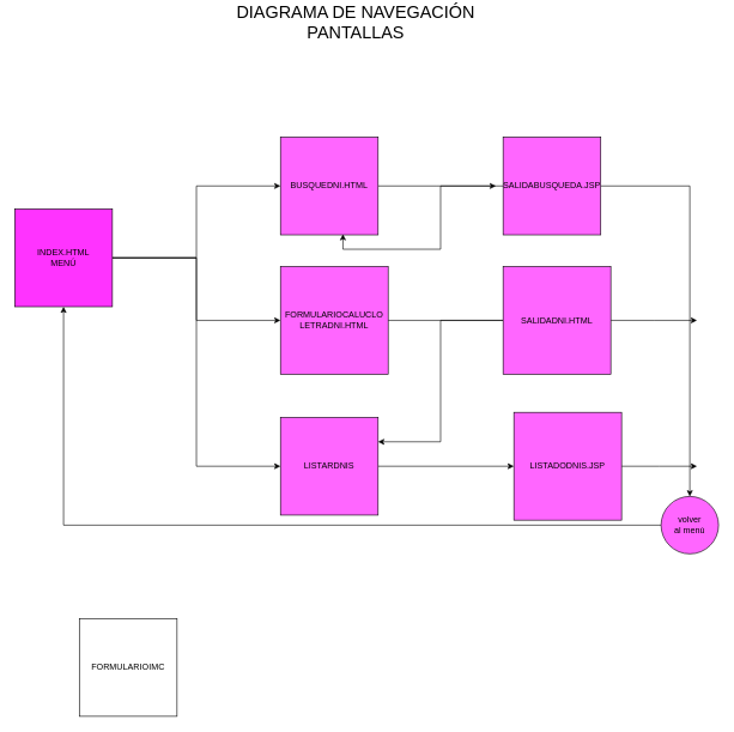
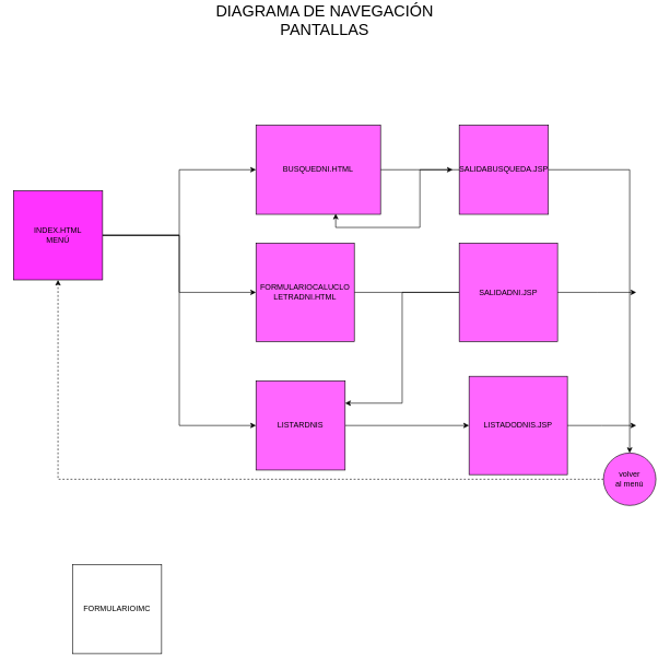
  <mxCell id="0" />
  <mxCell id="1" parent="0" />
  <mxCell id="2" value="&lt;font style=&quot;font-size: 24px&quot;&gt;DIAGRAMA DE NAVEGACIÓN PANTALLAS&lt;/font&gt;" style="text;html=1;strokeColor=none;fillColor=none;align=center;verticalAlign=middle;whiteSpace=wrap;rounded=0;" vertex="1" parent="1"><mxGeometry x="310" y="20" width="370" height="20" as="geometry" /></mxCell>
  <mxCell id="3" style="edgeStyle=orthogonalEdgeStyle;rounded=0;orthogonalLoop=1;jettySize=auto;html=1;" edge="1" parent="1" source="4"><mxGeometry relative="1" as="geometry"><mxPoint x="690" y="258" as="targetPoint" /></mxGeometry></mxCell>
- <mxCell id="4" value="BUSQUEDNI.HTML" style="whiteSpace=wrap;html=1;aspect=fixed;fillColor=#FF66FF;" vertex="1" parent="1"><mxGeometry x="390" y="190" width="136" height="136" as="geometry" /></mxCell>
+ <mxCell id="4" value="BUSQUEDNI.HTML" style="whiteSpace=wrap;html=1;aspect=fixed;fillColor=#FF66FF;" vertex="1" parent="1"><mxGeometry x="390" y="190" width="190" height="136" as="geometry" /></mxCell>
  <mxCell id="5" style="edgeStyle=orthogonalEdgeStyle;rounded=0;orthogonalLoop=1;jettySize=auto;html=1;" edge="1" parent="1" source="8" target="4"><mxGeometry relative="1" as="geometry" /></mxCell>
  <mxCell id="6" style="edgeStyle=orthogonalEdgeStyle;rounded=0;orthogonalLoop=1;jettySize=auto;html=1;entryX=0;entryY=0.5;entryDx=0;entryDy=0;" edge="1" parent="1" source="8" target="10"><mxGeometry relative="1" as="geometry"><mxPoint x="380" y="450" as="targetPoint" /></mxGeometry></mxCell>
  <mxCell id="7" style="edgeStyle=orthogonalEdgeStyle;rounded=0;orthogonalLoop=1;jettySize=auto;html=1;entryX=0;entryY=0.5;entryDx=0;entryDy=0;" edge="1" parent="1" source="8" target="12"><mxGeometry relative="1" as="geometry" /></mxCell>
  <mxCell id="8" value="INDEX.HTML&lt;br&gt;MENÚ" style="whiteSpace=wrap;html=1;aspect=fixed;fillColor=#FF33FF;" vertex="1" parent="1"><mxGeometry x="20" y="290" width="136" height="136" as="geometry" /></mxCell>
  <mxCell id="9" style="edgeStyle=orthogonalEdgeStyle;rounded=0;orthogonalLoop=1;jettySize=auto;html=1;endArrow=none;" edge="1" parent="1" source="10" target="19"><mxGeometry relative="1" as="geometry" /></mxCell>
  <mxCell id="10" value="FORMULARIOCALUCLO&lt;br&gt;LETRADNI.HTML" style="whiteSpace=wrap;html=1;aspect=fixed;fillColor=#FF66FF;" vertex="1" parent="1"><mxGeometry x="390" y="370" width="150" height="150" as="geometry" /></mxCell>
  <mxCell id="11" style="edgeStyle=orthogonalEdgeStyle;rounded=0;orthogonalLoop=1;jettySize=auto;html=1;entryX=0;entryY=0.5;entryDx=0;entryDy=0;" edge="1" parent="1" source="12" target="21"><mxGeometry relative="1" as="geometry" /></mxCell>
  <mxCell id="12" value="LISTARDNIS" style="whiteSpace=wrap;html=1;aspect=fixed;fillColor=#FF66FF;" vertex="1" parent="1"><mxGeometry x="390" y="580" width="136" height="136" as="geometry" /></mxCell>
  <mxCell id="13" value="FORMULARIOIMC" style="whiteSpace=wrap;html=1;aspect=fixed;" vertex="1" parent="1"><mxGeometry x="110" y="860" width="136" height="136" as="geometry" /></mxCell>
  <mxCell id="14" style="edgeStyle=orthogonalEdgeStyle;rounded=0;orthogonalLoop=1;jettySize=auto;html=1;entryX=0.5;entryY=0;entryDx=0;entryDy=0;" edge="1" parent="1" source="16" target="23"><mxGeometry relative="1" as="geometry"><mxPoint x="970" y="790" as="targetPoint" /></mxGeometry></mxCell>
  <mxCell id="15" style="edgeStyle=orthogonalEdgeStyle;rounded=0;orthogonalLoop=1;jettySize=auto;html=1;entryX=0.64;entryY=0.993;entryDx=0;entryDy=0;entryPerimeter=0;" edge="1" parent="1" source="16" target="4"><mxGeometry relative="1" as="geometry" /></mxCell>
  <mxCell id="16" value="SALIDABUSQUEDA.JSP" style="whiteSpace=wrap;html=1;aspect=fixed;fillColor=#FF66FF;" vertex="1" parent="1"><mxGeometry x="700" y="190" width="136" height="136" as="geometry" /></mxCell>
  <mxCell id="17" style="edgeStyle=orthogonalEdgeStyle;rounded=0;orthogonalLoop=1;jettySize=auto;html=1;" edge="1" parent="1" source="19"><mxGeometry relative="1" as="geometry"><mxPoint x="970" y="445" as="targetPoint" /></mxGeometry></mxCell>
  <mxCell id="18" style="edgeStyle=orthogonalEdgeStyle;rounded=0;orthogonalLoop=1;jettySize=auto;html=1;entryX=1;entryY=0.25;entryDx=0;entryDy=0;" edge="1" parent="1" source="19" target="12"><mxGeometry relative="1" as="geometry" /></mxCell>
- <mxCell id="19" value="SALIDADNI.HTML" style="whiteSpace=wrap;html=1;aspect=fixed;fillColor=#FF66FF;" vertex="1" parent="1"><mxGeometry x="700" y="370" width="150" height="150" as="geometry" /></mxCell>
+ <mxCell id="19" value="SALIDADNI.JSP" style="whiteSpace=wrap;html=1;aspect=fixed;fillColor=#FF66FF;" vertex="1" parent="1"><mxGeometry x="700" y="370" width="150" height="150" as="geometry" /></mxCell>
  <mxCell id="20" style="edgeStyle=orthogonalEdgeStyle;rounded=0;orthogonalLoop=1;jettySize=auto;html=1;" edge="1" parent="1" source="21"><mxGeometry relative="1" as="geometry"><mxPoint x="970" y="648" as="targetPoint" /></mxGeometry></mxCell>
  <mxCell id="21" value="LISTADODNIS.JSP" style="whiteSpace=wrap;html=1;aspect=fixed;fillColor=#FF66FF;" vertex="1" parent="1"><mxGeometry x="715" y="573" width="150" height="150" as="geometry" /></mxCell>
- <mxCell id="22" style="edgeStyle=orthogonalEdgeStyle;rounded=0;orthogonalLoop=1;jettySize=auto;html=1;entryX=0.5;entryY=1;entryDx=0;entryDy=0;" edge="1" parent="1" source="23" target="8"><mxGeometry relative="1" as="geometry" /></mxCell>
+ <mxCell id="22" style="edgeStyle=orthogonalEdgeStyle;rounded=0;orthogonalLoop=1;jettySize=auto;html=1;entryX=0.5;entryY=1;entryDx=0;entryDy=0;dashed=1;" edge="1" parent="1" source="23" target="8"><mxGeometry relative="1" as="geometry" /></mxCell>
  <mxCell id="23" value="volver&lt;br&gt;al menú" style="ellipse;whiteSpace=wrap;html=1;aspect=fixed;fillColor=#FF66FF;" vertex="1" parent="1"><mxGeometry x="920" y="690" width="80" height="80" as="geometry" /></mxCell>
